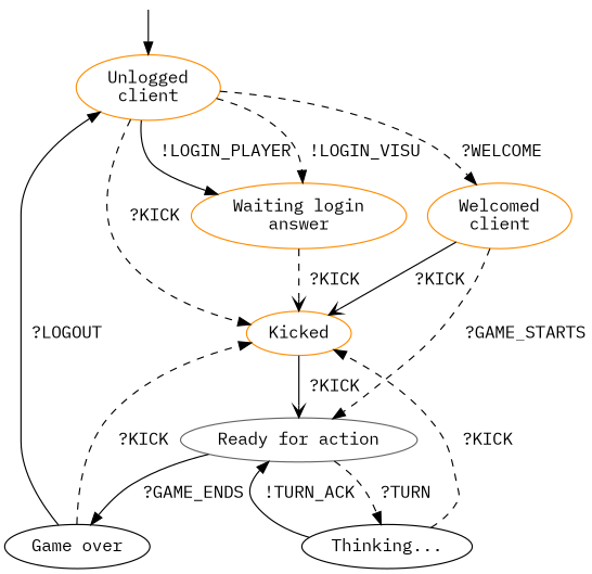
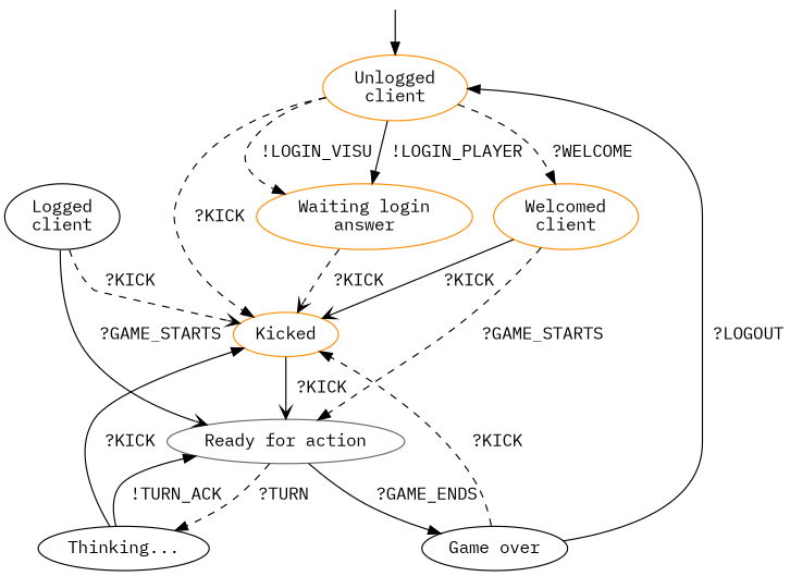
  digraph {
    fontname="IBM Plex Mono"
    node [fontname="IBM Plex Mono" color=darkorange]
    edge [arrowhead=normal fontname="IBM Plex Mono" style=dashed]
    nStart [shape=point style=invis color=""]
    n2 [label="Unlogged\nclient"]
    n3 [label="Waiting login\nanswer"]
    n4 [label=Kicked]
    n5 [label="Welcomed\nclient"]
    n6 [color=gray40 label="Ready for action"]
+   n7 [color=black label="Logged\nclient"]
    n8 [color=black label="Thinking..."]
    n9 [color=black label="Game over"]
    nStart -> n2 [style=solid]
    n2 -> n3 [label=" !LOGIN_PLAYER" style=solid]
    n2 -> n3 [label=" !LOGIN_VISU"]
    n2 -> n4 [label=" ?KICK"]
    n2 -> n5 [label=" ?WELCOME"]
    n3 -> n4 [arrowhead=vee label=" ?KICK"]
    n4 -> n6 [arrowhead=vee label=" ?KICK" style=solid]
    n5 -> n4 [arrowhead=vee label=" ?KICK" style=solid]
    n5 -> n6 [label=" ?GAME_STARTS"]
    n6 -> n8 [label=" ?TURN  "]
    n6 -> n9 [label=" ?GAME_ENDS" style=solid]
-   n8 -> n4 [label=" ?KICK"]
+   n7 -> n4 [arrowhead=vee label=" ?KICK"]
+   n7 -> n6 [arrowhead=vee label=" ?GAME_STARTS" style=solid]
+   n8 -> n4 [label=" ?KICK" style=solid]
    n8 -> n6 [label=" !TURN_ACK" style=solid]
    n9 -> n2 [label=" ?LOGOUT" style=solid]
    n9 -> n4 [label=" ?KICK"]
  }
